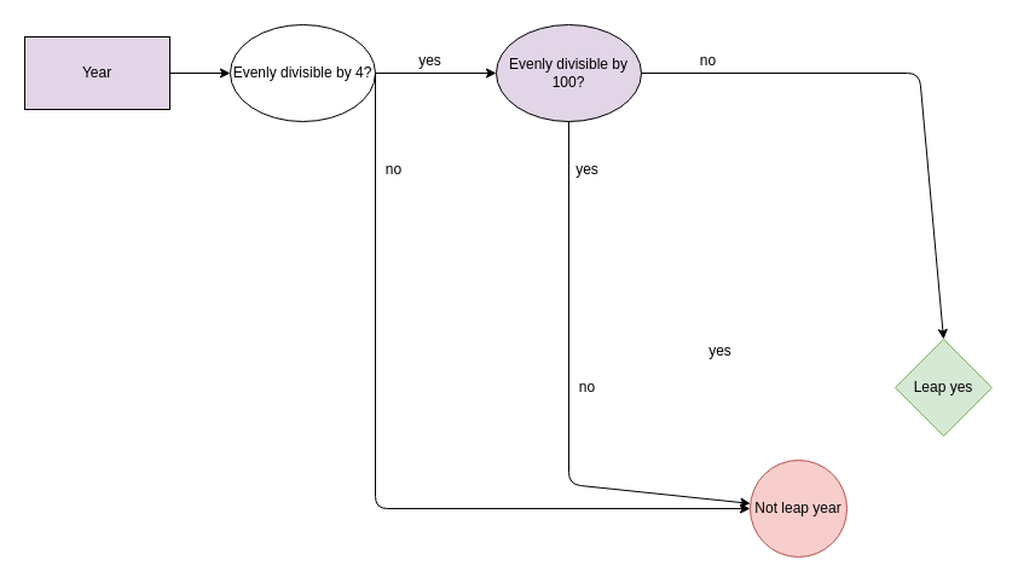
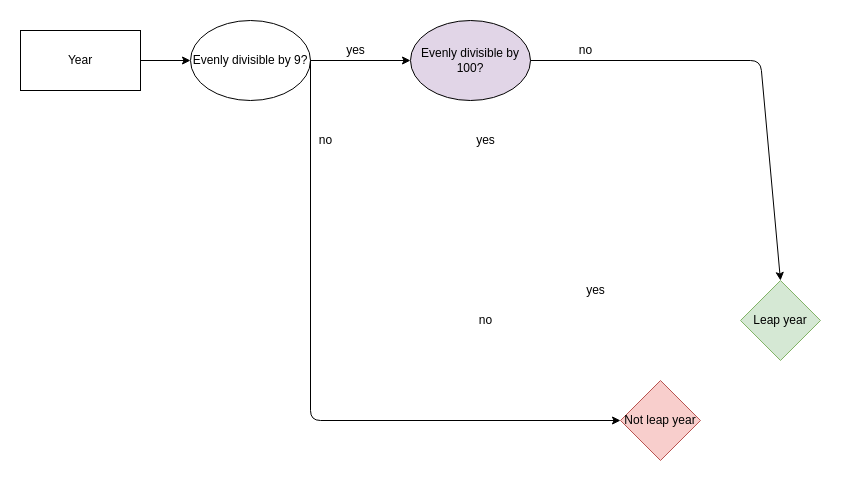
  <mxCell id="0" />
  <mxCell id="1" parent="0" />
- <mxCell id="2" value="Year" style="rounded=0;whiteSpace=wrap;html=1;fillColor=#e1d5e7;" parent="1" vertex="1"><mxGeometry x="20" y="30" width="120" height="60" as="geometry" /></mxCell>
+ <mxCell id="2" value="Year" style="rounded=0;whiteSpace=wrap;html=1;" parent="1" vertex="1"><mxGeometry x="20" y="30" width="120" height="60" as="geometry" /></mxCell>
  <mxCell id="3" value="" style="endArrow=classic;html=1;" parent="1" target="4" edge="1"><mxGeometry width="50" height="50" relative="1" as="geometry"><mxPoint x="140" y="60" as="sourcePoint" /><mxPoint x="270" y="60" as="targetPoint" /></mxGeometry></mxCell>
- <mxCell id="4" value="Evenly divisible by 4?" style="ellipse;whiteSpace=wrap;html=1;" parent="1" vertex="1"><mxGeometry x="190" y="20" width="120" height="80" as="geometry" /></mxCell>
+ <mxCell id="4" value="Evenly divisible by 9?" style="ellipse;whiteSpace=wrap;html=1;" parent="1" vertex="1"><mxGeometry x="190" y="20" width="120" height="80" as="geometry" /></mxCell>
  <mxCell id="5" value="" style="endArrow=classic;html=1;exitX=1;exitY=0.5;exitDx=0;exitDy=0;" parent="1" source="4" edge="1"><mxGeometry width="50" height="50" relative="1" as="geometry"><mxPoint x="400" y="220" as="sourcePoint" /><mxPoint x="410" y="60" as="targetPoint" /></mxGeometry></mxCell>
  <mxCell id="6" value="" style="endArrow=classic;html=1;exitX=1;exitY=0.5;exitDx=0;exitDy=0;entryX=0;entryY=0.5;entryDx=0;entryDy=0;" parent="1" target="10" edge="1"><mxGeometry width="50" height="50" relative="1" as="geometry"><mxPoint x="310" y="60" as="sourcePoint" /><mxPoint x="320" y="430" as="targetPoint" /><Array as="points"><mxPoint x="310" y="420" /></Array></mxGeometry></mxCell>
  <mxCell id="7" value="yes" style="text;html=1;align=center;verticalAlign=middle;resizable=0;points=[];autosize=1;" parent="1" vertex="1"><mxGeometry x="340" y="40" width="30" height="20" as="geometry" /></mxCell>
  <mxCell id="8" value="no" style="text;html=1;align=center;verticalAlign=middle;resizable=0;points=[];autosize=1;" parent="1" vertex="1"><mxGeometry x="310" y="130" width="30" height="20" as="geometry" /></mxCell>
- <mxCell id="9" value="Leap yes" style="rhombus;whiteSpace=wrap;html=1;fillColor=#d5e8d4;strokeColor=#82b366;" parent="1" vertex="1"><mxGeometry x="740" y="280" width="80" height="80" as="geometry" /></mxCell>
- <mxCell id="10" value="Not leap year" style="ellipse;whiteSpace=wrap;html=1;fillColor=#f8cecc;strokeColor=#b85450;" parent="1" vertex="1"><mxGeometry x="620" y="380" width="80" height="80" as="geometry" /></mxCell>
+ <mxCell id="9" value="Leap year" style="rhombus;whiteSpace=wrap;html=1;fillColor=#d5e8d4;strokeColor=#82b366;" parent="1" vertex="1"><mxGeometry x="740" y="280" width="80" height="80" as="geometry" /></mxCell>
+ <mxCell id="10" value="Not leap year" style="rhombus;whiteSpace=wrap;html=1;fillColor=#f8cecc;strokeColor=#b85450;" parent="1" vertex="1"><mxGeometry x="620" y="380" width="80" height="80" as="geometry" /></mxCell>
  <mxCell id="11" value="Evenly divisible by 100?" style="ellipse;whiteSpace=wrap;html=1;fillColor=#e1d5e7;" parent="1" vertex="1"><mxGeometry x="410" y="20" width="120" height="80" as="geometry" /></mxCell>
- <mxCell id="12" value="" style="endArrow=classic;html=1;exitX=0.5;exitY=1;exitDx=0;exitDy=0;" parent="1" source="11" target="10" edge="1"><mxGeometry width="50" height="50" relative="1" as="geometry"><mxPoint x="400" y="210" as="sourcePoint" /><mxPoint x="610" y="410" as="targetPoint" /><Array as="points"><mxPoint x="470" y="400" /></Array></mxGeometry></mxCell>
  <mxCell id="13" value="yes" style="text;html=1;align=center;verticalAlign=middle;resizable=0;points=[];autosize=1;" parent="1" vertex="1"><mxGeometry x="470" y="130" width="30" height="20" as="geometry" /></mxCell>
  <mxCell id="14" value="" style="endArrow=classic;html=1;entryX=0.5;entryY=0;entryDx=0;entryDy=0;" parent="1" target="9" edge="1"><mxGeometry width="50" height="50" relative="1" as="geometry"><mxPoint x="530" y="60" as="sourcePoint" /><mxPoint x="760" y="60" as="targetPoint" /><Array as="points"><mxPoint x="760" y="60" /></Array></mxGeometry></mxCell>
  <mxCell id="15" value="no" style="text;html=1;align=center;verticalAlign=middle;resizable=0;points=[];autosize=1;" parent="1" vertex="1"><mxGeometry x="570" y="40" width="30" height="20" as="geometry" /></mxCell>
  <mxCell id="16" value="no" style="text;html=1;align=center;verticalAlign=middle;resizable=0;points=[];autosize=1;" parent="1" vertex="1"><mxGeometry x="470" y="310" width="30" height="20" as="geometry" /></mxCell>
  <mxCell id="17" value="yes" style="text;html=1;align=center;verticalAlign=middle;resizable=0;points=[];autosize=1;" parent="1" vertex="1"><mxGeometry x="580" y="280" width="30" height="20" as="geometry" /></mxCell>
